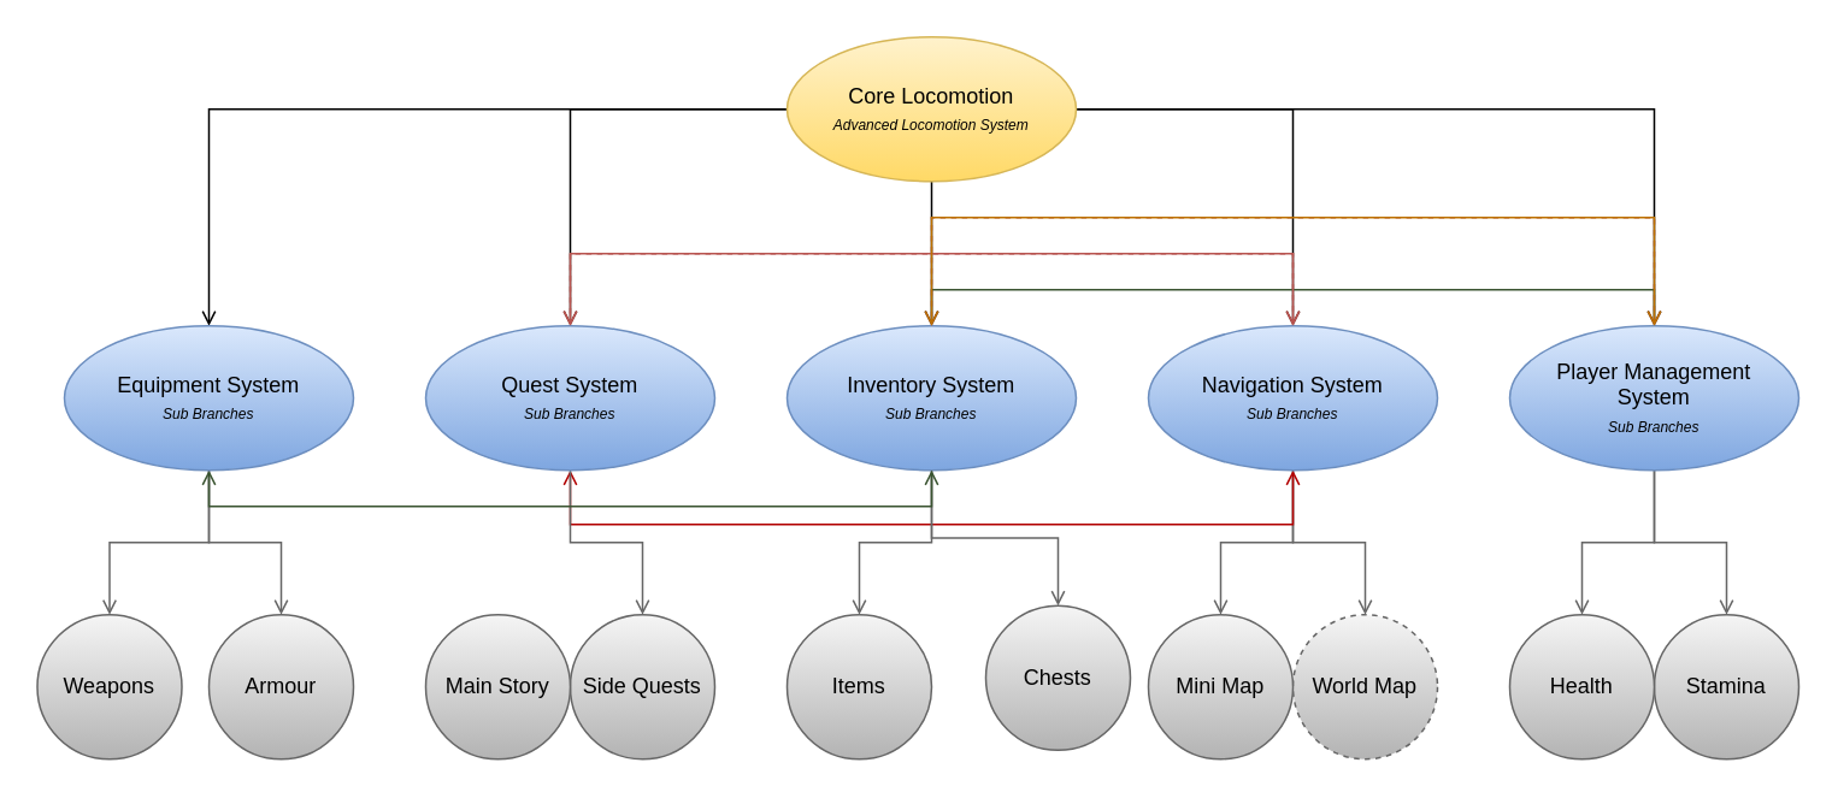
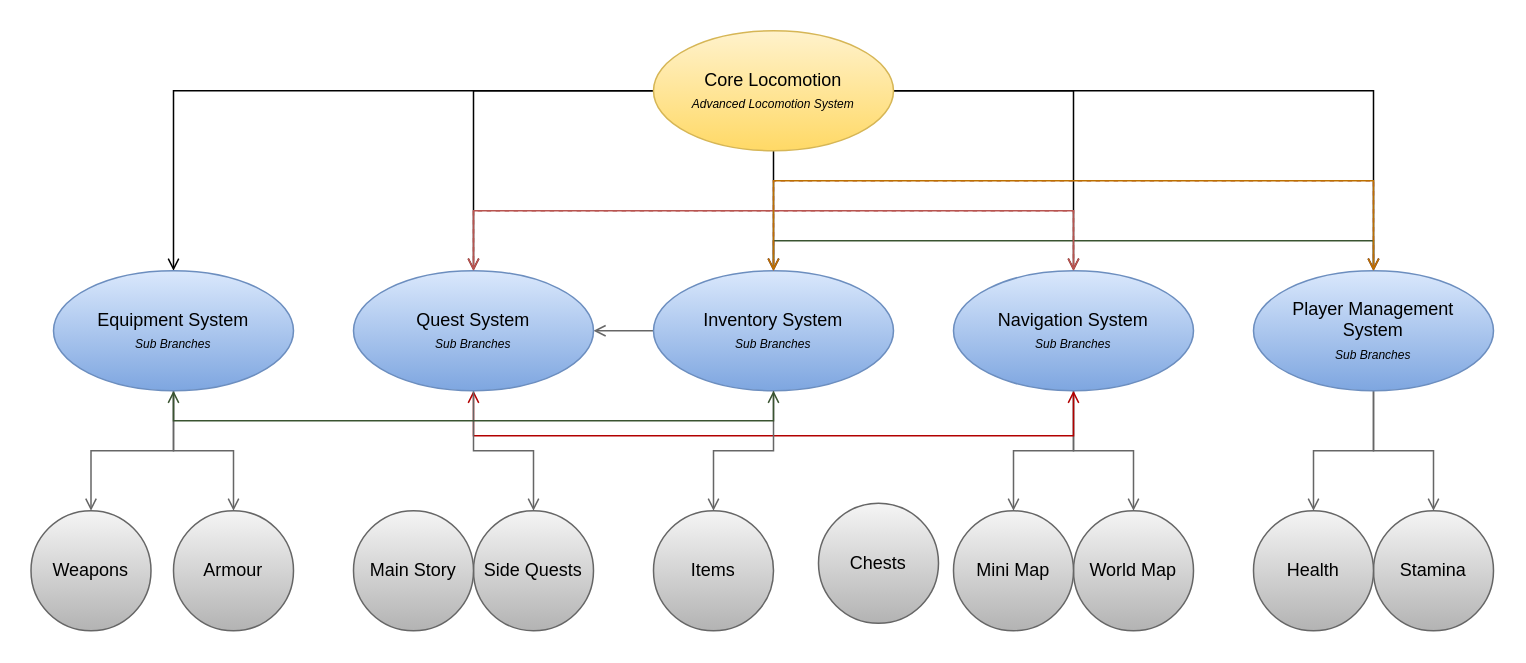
  <mxCell id="0" />
  <mxCell id="1" parent="0" />
  <mxCell id="2" style="edgeStyle=orthogonalEdgeStyle;rounded=0;orthogonalLoop=1;jettySize=auto;html=1;startArrow=none;startFill=0;endArrow=open;endFill=0;" edge="1" parent="1" source="7" target="26"><mxGeometry relative="1" as="geometry" /></mxCell>
  <mxCell id="3" style="edgeStyle=orthogonalEdgeStyle;rounded=0;orthogonalLoop=1;jettySize=auto;html=1;startArrow=none;startFill=0;endArrow=open;endFill=0;" edge="1" parent="1" source="7" target="22"><mxGeometry relative="1" as="geometry" /></mxCell>
  <mxCell id="4" style="edgeStyle=orthogonalEdgeStyle;rounded=0;orthogonalLoop=1;jettySize=auto;html=1;startArrow=none;startFill=0;endArrow=open;endFill=0;" edge="1" parent="1" source="7" target="16"><mxGeometry relative="1" as="geometry" /></mxCell>
  <mxCell id="5" style="edgeStyle=orthogonalEdgeStyle;rounded=0;orthogonalLoop=1;jettySize=auto;html=1;startArrow=none;startFill=0;endArrow=open;endFill=0;" edge="1" parent="1" source="7" target="18"><mxGeometry relative="1" as="geometry" /></mxCell>
  <mxCell id="6" style="edgeStyle=orthogonalEdgeStyle;rounded=0;orthogonalLoop=1;jettySize=auto;html=1;startArrow=none;startFill=0;endArrow=open;endFill=0;" edge="1" parent="1" source="7" target="12"><mxGeometry relative="1" as="geometry" /></mxCell>
  <mxCell id="7" value="Core Locomotion&lt;br&gt;&lt;font style=&quot;font-size: 8px&quot;&gt;&lt;i&gt;Advanced Locomotion System&lt;/i&gt;&lt;/font&gt;" style="ellipse;whiteSpace=wrap;html=1;gradientColor=#ffd966;fillColor=#fff2cc;strokeColor=#d6b656;" parent="1" vertex="1"><mxGeometry x="435" y="20" width="160" height="80" as="geometry" /></mxCell>
  <mxCell id="8" style="edgeStyle=orthogonalEdgeStyle;rounded=0;orthogonalLoop=1;jettySize=auto;html=1;gradientColor=#b3b3b3;fillColor=#f5f5f5;strokeColor=#666666;startArrow=none;startFill=0;endArrow=open;endFill=0;" edge="1" parent="1" source="12" target="29"><mxGeometry relative="1" as="geometry" /></mxCell>
  <mxCell id="9" style="edgeStyle=orthogonalEdgeStyle;rounded=0;orthogonalLoop=1;jettySize=auto;html=1;gradientColor=#b3b3b3;fillColor=#f5f5f5;strokeColor=#666666;startArrow=none;startFill=0;endArrow=open;endFill=0;" edge="1" parent="1" source="12" target="30"><mxGeometry relative="1" as="geometry" /></mxCell>
  <mxCell id="10" style="edgeStyle=orthogonalEdgeStyle;rounded=0;orthogonalLoop=1;jettySize=auto;html=1;gradientColor=#ea6b66;fillColor=#f8cecc;strokeColor=#b85450;startArrow=open;startFill=0;endArrow=open;endFill=0;dashed=1;" edge="1" parent="1" source="12" target="18"><mxGeometry relative="1" as="geometry"><Array as="points"><mxPoint x="715" y="140" /><mxPoint x="315" y="140" /></Array></mxGeometry></mxCell>
  <mxCell id="11" style="edgeStyle=orthogonalEdgeStyle;rounded=0;orthogonalLoop=1;jettySize=auto;html=1;startArrow=open;startFill=0;endArrow=open;endFill=0;fillColor=#e51400;strokeColor=#B20000;" edge="1" parent="1" source="12" target="18"><mxGeometry relative="1" as="geometry"><Array as="points"><mxPoint x="715" y="290" /><mxPoint x="315" y="290" /></Array></mxGeometry></mxCell>
  <mxCell id="12" value="Navigation System&lt;br&gt;&lt;span style=&quot;font-size: 8px&quot;&gt;&lt;i&gt;Sub Branches&lt;/i&gt;&lt;/span&gt;" style="ellipse;whiteSpace=wrap;html=1;gradientColor=#7ea6e0;fillColor=#dae8fc;strokeColor=#6c8ebf;" parent="1" vertex="1"><mxGeometry x="635" y="180" width="160" height="80" as="geometry" /></mxCell>
- <mxCell id="13" style="edgeStyle=orthogonalEdgeStyle;rounded=0;orthogonalLoop=1;jettySize=auto;html=1;gradientColor=#b3b3b3;fillColor=#f5f5f5;strokeColor=#666666;startArrow=none;startFill=0;endArrow=open;endFill=0;" edge="1" parent="1" source="16" target="31"><mxGeometry relative="1" as="geometry" /></mxCell>
+ <mxCell id="13" style="edgeStyle=orthogonalEdgeStyle;rounded=0;orthogonalLoop=1;jettySize=auto;html=1;gradientColor=#b3b3b3;fillColor=#f5f5f5;strokeColor=#666666;startArrow=none;startFill=0;endArrow=open;endFill=0;" edge="1" parent="1" source="16" target="18"><mxGeometry relative="1" as="geometry" /></mxCell>
  <mxCell id="14" style="edgeStyle=orthogonalEdgeStyle;rounded=0;orthogonalLoop=1;jettySize=auto;html=1;gradientColor=#b3b3b3;fillColor=#f5f5f5;strokeColor=#666666;startArrow=none;startFill=0;endArrow=open;endFill=0;" edge="1" parent="1" source="16" target="32"><mxGeometry relative="1" as="geometry" /></mxCell>
  <mxCell id="15" style="edgeStyle=orthogonalEdgeStyle;rounded=0;orthogonalLoop=1;jettySize=auto;html=1;fillColor=#6d8764;strokeColor=#3A5431;startArrow=open;startFill=0;endArrow=open;endFill=0;" edge="1" parent="1" source="16" target="26"><mxGeometry relative="1" as="geometry"><Array as="points"><mxPoint x="515" y="160" /><mxPoint x="915" y="160" /></Array></mxGeometry></mxCell>
  <mxCell id="16" value="Inventory System&lt;br&gt;&lt;span style=&quot;font-size: 8px&quot;&gt;&lt;i&gt;Sub Branches&lt;/i&gt;&lt;/span&gt;" style="ellipse;whiteSpace=wrap;html=1;gradientColor=#7ea6e0;fillColor=#dae8fc;strokeColor=#6c8ebf;" vertex="1" parent="1"><mxGeometry x="435" y="180" width="160" height="80" as="geometry" /></mxCell>
  <mxCell id="17" style="edgeStyle=orthogonalEdgeStyle;rounded=0;orthogonalLoop=1;jettySize=auto;html=1;gradientColor=#b3b3b3;fillColor=#f5f5f5;strokeColor=#666666;startArrow=none;startFill=0;endArrow=open;endFill=0;" edge="1" parent="1" source="18" target="33"><mxGeometry relative="1" as="geometry" /></mxCell>
  <mxCell id="18" value="Quest System&lt;br&gt;&lt;span style=&quot;font-size: 8px&quot;&gt;&lt;i&gt;Sub Branches&lt;/i&gt;&lt;/span&gt;" style="ellipse;whiteSpace=wrap;html=1;gradientColor=#7ea6e0;fillColor=#dae8fc;strokeColor=#6c8ebf;" vertex="1" parent="1"><mxGeometry x="235" y="180" width="160" height="80" as="geometry" /></mxCell>
  <mxCell id="19" style="edgeStyle=orthogonalEdgeStyle;rounded=0;orthogonalLoop=1;jettySize=auto;html=1;gradientColor=#b3b3b3;fillColor=#f5f5f5;strokeColor=#666666;startArrow=none;startFill=0;endArrow=open;endFill=0;" edge="1" parent="1" source="22" target="35"><mxGeometry relative="1" as="geometry" /></mxCell>
  <mxCell id="20" style="edgeStyle=orthogonalEdgeStyle;rounded=0;orthogonalLoop=1;jettySize=auto;html=1;gradientColor=#b3b3b3;fillColor=#f5f5f5;strokeColor=#666666;startArrow=none;startFill=0;endArrow=open;endFill=0;" edge="1" parent="1" source="22" target="36"><mxGeometry relative="1" as="geometry" /></mxCell>
  <mxCell id="21" style="edgeStyle=orthogonalEdgeStyle;rounded=0;orthogonalLoop=1;jettySize=auto;html=1;fillColor=#6d8764;strokeColor=#3A5431;startArrow=open;startFill=0;endArrow=open;endFill=0;" edge="1" parent="1" source="22" target="16"><mxGeometry relative="1" as="geometry"><Array as="points"><mxPoint x="115" y="280" /><mxPoint x="515" y="280" /></Array></mxGeometry></mxCell>
  <mxCell id="22" value="Equipment System&lt;br&gt;&lt;span style=&quot;font-size: 8px&quot;&gt;&lt;i&gt;Sub Branches&lt;/i&gt;&lt;/span&gt;" style="ellipse;whiteSpace=wrap;html=1;gradientColor=#7ea6e0;fillColor=#dae8fc;strokeColor=#6c8ebf;" vertex="1" parent="1"><mxGeometry x="35" y="180" width="160" height="80" as="geometry" /></mxCell>
  <mxCell id="23" style="edgeStyle=orthogonalEdgeStyle;rounded=0;orthogonalLoop=1;jettySize=auto;html=1;gradientColor=#b3b3b3;fillColor=#f5f5f5;strokeColor=#666666;startArrow=none;startFill=0;endArrow=open;endFill=0;" edge="1" parent="1" source="26" target="27"><mxGeometry relative="1" as="geometry" /></mxCell>
  <mxCell id="24" style="edgeStyle=orthogonalEdgeStyle;rounded=0;orthogonalLoop=1;jettySize=auto;html=1;gradientColor=#b3b3b3;fillColor=#f5f5f5;strokeColor=#666666;startArrow=none;startFill=0;endArrow=open;endFill=0;" edge="1" parent="1" source="26" target="28"><mxGeometry relative="1" as="geometry" /></mxCell>
  <mxCell id="25" style="edgeStyle=orthogonalEdgeStyle;rounded=0;orthogonalLoop=1;jettySize=auto;html=1;dashed=1;startArrow=open;startFill=0;endArrow=open;endFill=0;gradientColor=#ea6b66;fillColor=#f8cecc;strokeColor=#b85450;" edge="1" parent="1" source="26" target="16"><mxGeometry relative="1" as="geometry"><Array as="points"><mxPoint x="915" y="120" /><mxPoint x="515" y="120" /></Array></mxGeometry></mxCell>
  <mxCell id="26" value="Player Management &lt;br&gt;System&lt;br&gt;&lt;span style=&quot;font-size: 8px&quot;&gt;&lt;i&gt;Sub Branches&lt;/i&gt;&lt;/span&gt;" style="ellipse;whiteSpace=wrap;html=1;gradientColor=#7ea6e0;fillColor=#dae8fc;strokeColor=#6c8ebf;" vertex="1" parent="1"><mxGeometry x="835" y="180" width="160" height="80" as="geometry" /></mxCell>
  <mxCell id="27" value="Stamina" style="ellipse;whiteSpace=wrap;html=1;aspect=fixed;gradientColor=#b3b3b3;fillColor=#f5f5f5;strokeColor=#666666;" vertex="1" parent="1"><mxGeometry x="915" y="340" width="80" height="80" as="geometry" /></mxCell>
  <mxCell id="28" value="Health" style="ellipse;whiteSpace=wrap;html=1;aspect=fixed;gradientColor=#b3b3b3;fillColor=#f5f5f5;strokeColor=#666666;" vertex="1" parent="1"><mxGeometry x="835" y="340" width="80" height="80" as="geometry" /></mxCell>
- <mxCell id="29" value="World Map" style="ellipse;whiteSpace=wrap;html=1;aspect=fixed;gradientColor=#b3b3b3;fillColor=#f5f5f5;strokeColor=#666666;dashed=1;" vertex="1" parent="1"><mxGeometry x="715" y="340" width="80" height="80" as="geometry" /></mxCell>
+ <mxCell id="29" value="World Map" style="ellipse;whiteSpace=wrap;html=1;aspect=fixed;gradientColor=#b3b3b3;fillColor=#f5f5f5;strokeColor=#666666;" vertex="1" parent="1"><mxGeometry x="715" y="340" width="80" height="80" as="geometry" /></mxCell>
  <mxCell id="30" value="Mini Map" style="ellipse;whiteSpace=wrap;html=1;aspect=fixed;gradientColor=#b3b3b3;fillColor=#f5f5f5;strokeColor=#666666;" vertex="1" parent="1"><mxGeometry x="635" y="340" width="80" height="80" as="geometry" /></mxCell>
  <mxCell id="31" value="Chests" style="ellipse;whiteSpace=wrap;html=1;aspect=fixed;gradientColor=#b3b3b3;fillColor=#f5f5f5;strokeColor=#666666;" vertex="1" parent="1"><mxGeometry x="545" y="335" width="80" height="80" as="geometry" /></mxCell>
  <mxCell id="32" value="Items" style="ellipse;whiteSpace=wrap;html=1;aspect=fixed;gradientColor=#b3b3b3;fillColor=#f5f5f5;strokeColor=#666666;" vertex="1" parent="1"><mxGeometry x="435" y="340" width="80" height="80" as="geometry" /></mxCell>
  <mxCell id="33" value="Side Quests" style="ellipse;whiteSpace=wrap;html=1;aspect=fixed;gradientColor=#b3b3b3;fillColor=#f5f5f5;strokeColor=#666666;" vertex="1" parent="1"><mxGeometry x="315" y="340" width="80" height="80" as="geometry" /></mxCell>
  <mxCell id="34" value="Main Story" style="ellipse;whiteSpace=wrap;html=1;aspect=fixed;gradientColor=#b3b3b3;fillColor=#f5f5f5;strokeColor=#666666;" vertex="1" parent="1"><mxGeometry x="235" y="340" width="80" height="80" as="geometry" /></mxCell>
  <mxCell id="35" value="Armour" style="ellipse;whiteSpace=wrap;html=1;aspect=fixed;gradientColor=#b3b3b3;fillColor=#f5f5f5;strokeColor=#666666;" vertex="1" parent="1"><mxGeometry x="115" y="340" width="80" height="80" as="geometry" /></mxCell>
  <mxCell id="36" value="Weapons" style="ellipse;whiteSpace=wrap;html=1;aspect=fixed;gradientColor=#b3b3b3;fillColor=#f5f5f5;strokeColor=#666666;" vertex="1" parent="1"><mxGeometry x="20" y="340" width="80" height="80" as="geometry" /></mxCell>
  <mxCell id="37" style="edgeStyle=orthogonalEdgeStyle;rounded=0;orthogonalLoop=1;jettySize=auto;html=1;gradientColor=#ea6b66;fillColor=#f8cecc;strokeColor=#b85450;startArrow=open;startFill=0;endArrow=open;endFill=0;" edge="1" parent="1"><mxGeometry relative="1" as="geometry"><mxPoint x="715" y="180" as="sourcePoint" /><mxPoint x="315" y="180" as="targetPoint" /><Array as="points"><mxPoint x="715" y="140" /><mxPoint x="315" y="140" /></Array></mxGeometry></mxCell>
  <mxCell id="38" style="edgeStyle=orthogonalEdgeStyle;rounded=0;orthogonalLoop=1;jettySize=auto;html=1;startArrow=open;startFill=0;endArrow=open;endFill=0;fillColor=#f0a30a;strokeColor=#BD7000;" edge="1" parent="1"><mxGeometry relative="1" as="geometry"><mxPoint x="915" y="180" as="sourcePoint" /><mxPoint x="515" y="180" as="targetPoint" /><Array as="points"><mxPoint x="915" y="120" /><mxPoint x="515" y="120" /></Array></mxGeometry></mxCell>
